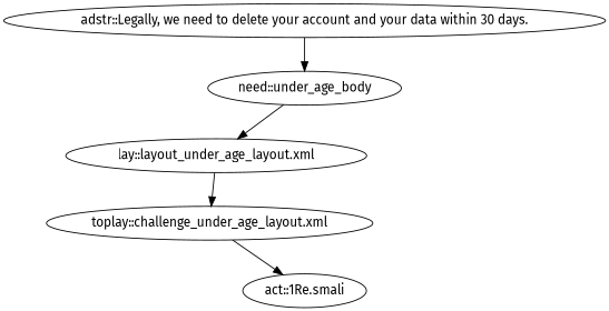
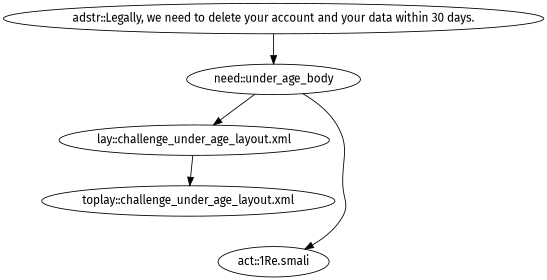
  digraph {
    fontname="Fira Sans"
    node [fontname="Fira Sans"]
    edge [fontname="Fira Sans"]
    n1 [label="need::under_age_body"]
    "adstr::Legally, we need to delete your account and your data within 30 days."
-   "lay::challenge_under_age_layout.xml" [label="lay::layout_under_age_layout.xml"]
+   "lay::challenge_under_age_layout.xml"
    "toplay::challenge_under_age_layout.xml"
    "act::1Re.smali"
    n1 -> "lay::challenge_under_age_layout.xml"
    "adstr::Legally, we need to delete your account and your data within 30 days." -> n1
    "lay::challenge_under_age_layout.xml" -> "toplay::challenge_under_age_layout.xml"
-   "toplay::challenge_under_age_layout.xml" -> "act::1Re.smali"
+   n1 -> "act::1Re.smali"
  }
